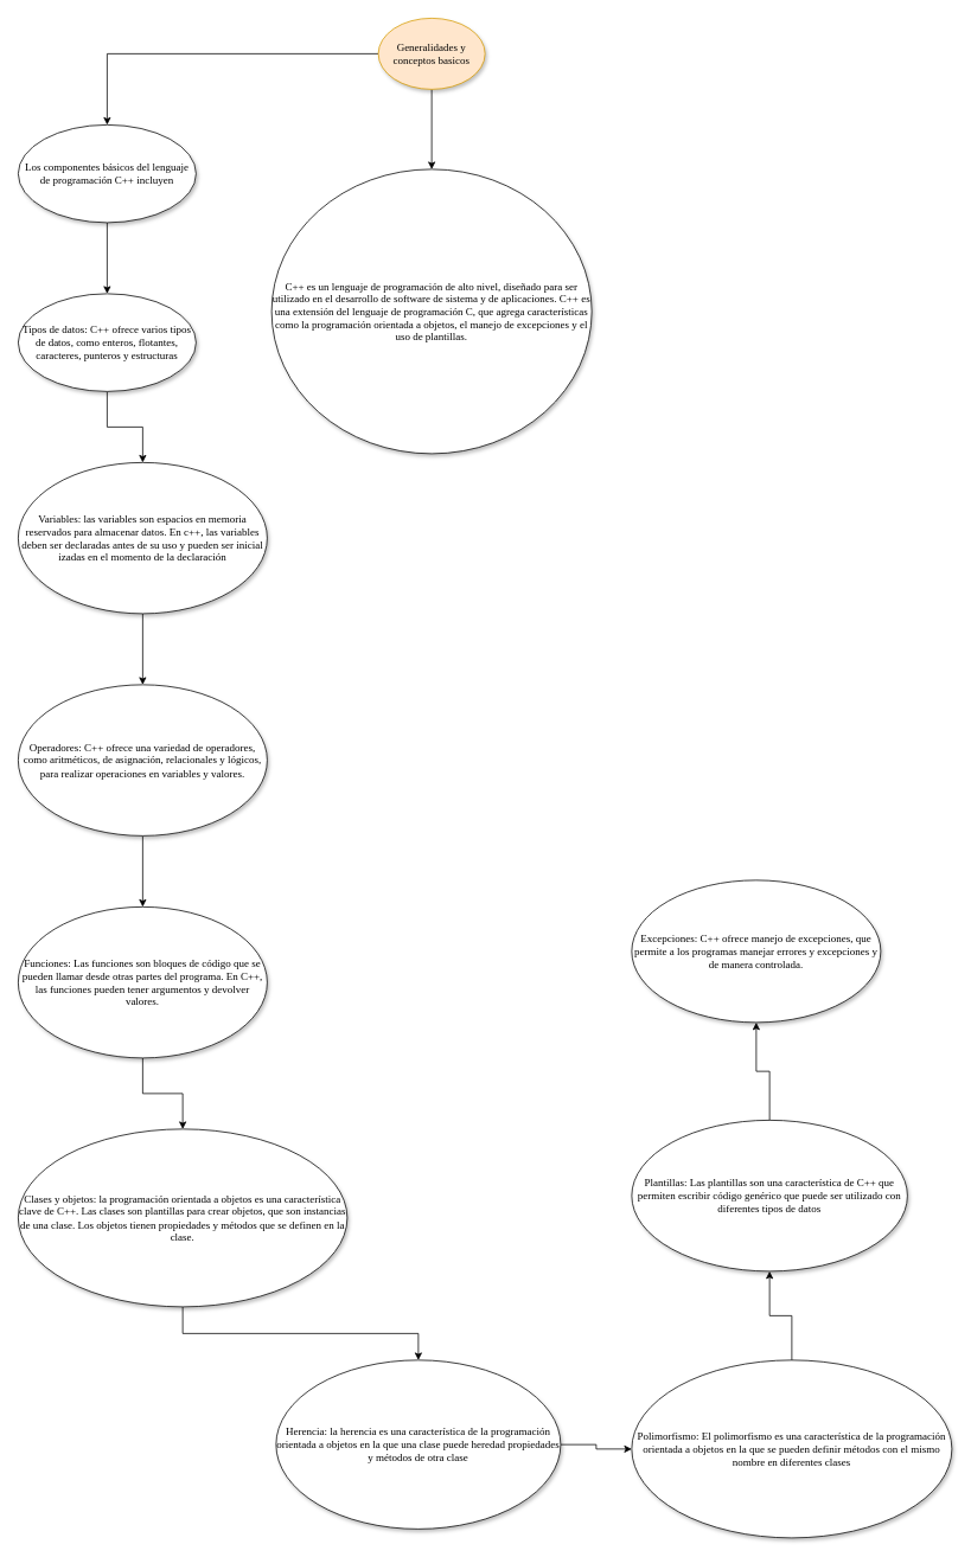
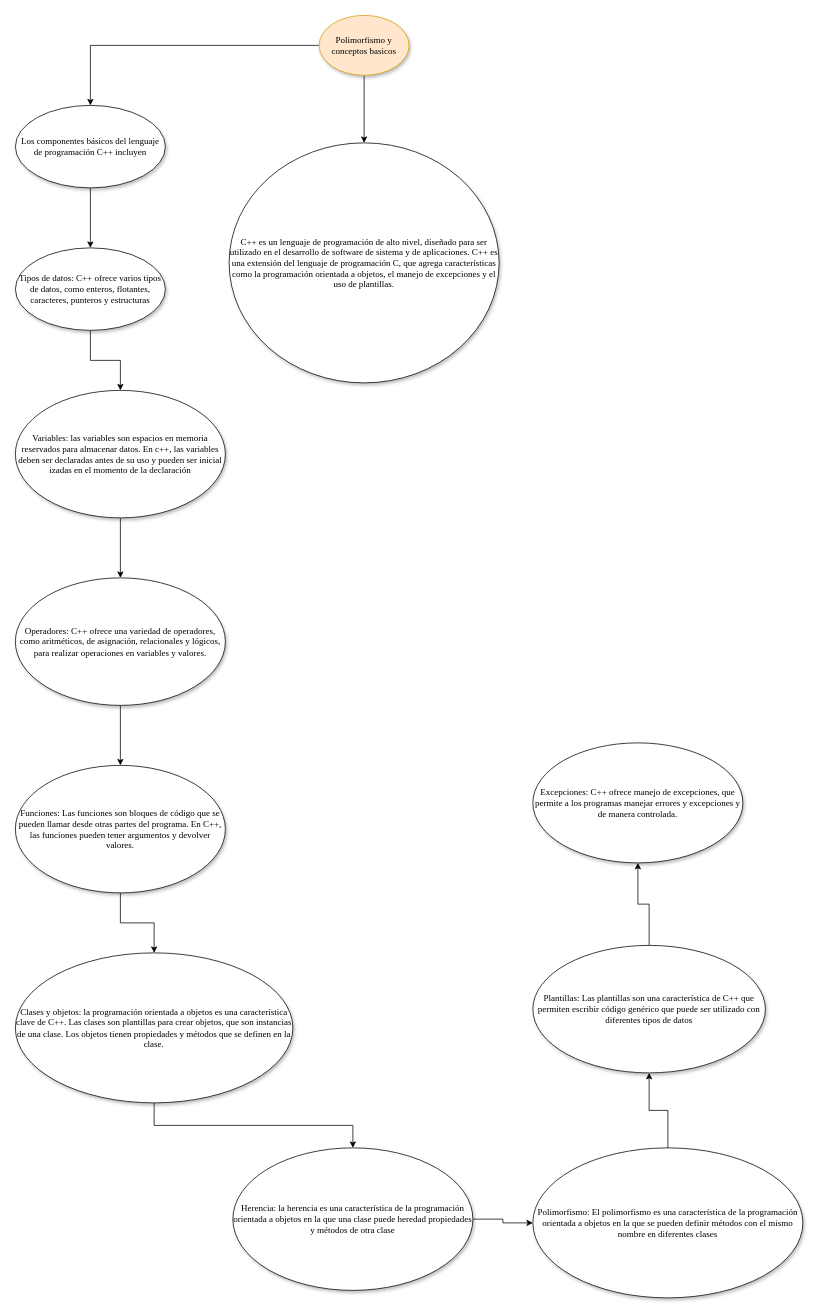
  <mxCell id="0" />
  <mxCell id="1" parent="0" />
  <mxCell id="2" value="" style="edgeStyle=orthogonalEdgeStyle;rounded=0;orthogonalLoop=1;jettySize=auto;html=1;" edge="1" parent="1" source="4" target="7"><mxGeometry relative="1" as="geometry" /></mxCell>
  <mxCell id="3" style="edgeStyle=orthogonalEdgeStyle;rounded=0;orthogonalLoop=1;jettySize=auto;html=1;exitX=0;exitY=0.5;exitDx=0;exitDy=0;entryX=0.5;entryY=0;entryDx=0;entryDy=0;" edge="1" parent="1" source="4" target="6"><mxGeometry relative="1" as="geometry" /></mxCell>
- <mxCell id="4" value="Generalidades y conceptos basicos" style="ellipse;whiteSpace=wrap;html=1;rounded=0;shadow=1;comic=0;labelBackgroundColor=none;strokeWidth=1;fontFamily=Verdana;fontSize=12;align=center;fillColor=#ffe6cc;strokeColor=#d79b00;" parent="1" vertex="1"><mxGeometry x="425" y="20" width="120" height="80" as="geometry" /></mxCell>
+ <mxCell id="4" value="Polimorfismo y conceptos basicos" style="ellipse;whiteSpace=wrap;html=1;rounded=0;shadow=1;comic=0;labelBackgroundColor=none;strokeWidth=1;fontFamily=Verdana;fontSize=12;align=center;fillColor=#ffe6cc;strokeColor=#d79b00;" parent="1" vertex="1"><mxGeometry x="425" y="20" width="120" height="80" as="geometry" /></mxCell>
  <mxCell id="5" value="" style="edgeStyle=orthogonalEdgeStyle;rounded=0;orthogonalLoop=1;jettySize=auto;html=1;" edge="1" parent="1" source="6" target="9"><mxGeometry relative="1" as="geometry" /></mxCell>
  <mxCell id="6" value="Los componentes básicos del lenguaje de programación C++ incluyen" style="ellipse;whiteSpace=wrap;html=1;rounded=0;shadow=1;comic=0;labelBackgroundColor=none;strokeWidth=1;fontFamily=Verdana;fontSize=12;align=center;" parent="1" vertex="1"><mxGeometry x="20" y="140" width="200" height="110" as="geometry" /></mxCell>
  <mxCell id="7" value="C++ es un lenguaje de programación de alto nivel, diseñado para ser utilizado en el desarrollo de software de sistema y de aplicaciones. C++ es una extensión del lenguaje de programación C, que agrega características como la programación orientada a objetos, el manejo de excepciones y el uso de plantillas." style="ellipse;whiteSpace=wrap;html=1;rounded=0;shadow=1;comic=0;labelBackgroundColor=none;strokeWidth=1;fontFamily=Verdana;fontSize=12;align=center;" vertex="1" parent="1"><mxGeometry x="305" y="190" width="360" height="320" as="geometry" /></mxCell>
  <mxCell id="8" value="" style="edgeStyle=orthogonalEdgeStyle;rounded=0;orthogonalLoop=1;jettySize=auto;html=1;" edge="1" parent="1" source="9" target="11"><mxGeometry relative="1" as="geometry" /></mxCell>
  <mxCell id="9" value="Tipos de datos: C++ ofrece varios tipos de datos, como enteros, flotantes, caracteres, punteros y estructuras" style="ellipse;whiteSpace=wrap;html=1;rounded=0;shadow=1;comic=0;labelBackgroundColor=none;strokeWidth=1;fontFamily=Verdana;fontSize=12;align=center;" vertex="1" parent="1"><mxGeometry x="20" y="330" width="200" height="110" as="geometry" /></mxCell>
  <mxCell id="10" value="" style="edgeStyle=orthogonalEdgeStyle;rounded=0;orthogonalLoop=1;jettySize=auto;html=1;" edge="1" parent="1" source="11" target="13"><mxGeometry relative="1" as="geometry" /></mxCell>
  <mxCell id="11" value="Variables: las variables son espacios en memoria reservados para almacenar datos. En c++, las variables deben ser declaradas antes de su uso y pueden ser inicial izadas en el momento de la declaración" style="ellipse;whiteSpace=wrap;html=1;rounded=0;shadow=1;comic=0;labelBackgroundColor=none;strokeWidth=1;fontFamily=Verdana;fontSize=12;align=center;" vertex="1" parent="1"><mxGeometry x="20" y="520" width="280" height="170" as="geometry" /></mxCell>
  <mxCell id="12" value="" style="edgeStyle=orthogonalEdgeStyle;rounded=0;orthogonalLoop=1;jettySize=auto;html=1;" edge="1" parent="1" source="13" target="15"><mxGeometry relative="1" as="geometry" /></mxCell>
  <mxCell id="13" value="Operadores: C++ ofrece una variedad de operadores, como aritméticos, de asignación, relacionales y lógicos, para realizar operaciones en variables y valores." style="ellipse;whiteSpace=wrap;html=1;rounded=0;shadow=1;comic=0;labelBackgroundColor=none;strokeWidth=1;fontFamily=Verdana;fontSize=12;align=center;" vertex="1" parent="1"><mxGeometry x="20" y="770" width="280" height="170" as="geometry" /></mxCell>
  <mxCell id="14" value="" style="edgeStyle=orthogonalEdgeStyle;rounded=0;orthogonalLoop=1;jettySize=auto;html=1;" edge="1" parent="1" source="15" target="17"><mxGeometry relative="1" as="geometry" /></mxCell>
  <mxCell id="15" value="Funciones: Las funciones son bloques de código que se pueden llamar desde otras partes del programa. En C++, las funciones pueden tener argumentos y devolver valores." style="ellipse;whiteSpace=wrap;html=1;rounded=0;shadow=1;comic=0;labelBackgroundColor=none;strokeWidth=1;fontFamily=Verdana;fontSize=12;align=center;" vertex="1" parent="1"><mxGeometry x="20" y="1020" width="280" height="170" as="geometry" /></mxCell>
  <mxCell id="16" value="" style="edgeStyle=orthogonalEdgeStyle;rounded=0;orthogonalLoop=1;jettySize=auto;html=1;" edge="1" parent="1" source="17" target="19"><mxGeometry relative="1" as="geometry" /></mxCell>
  <mxCell id="17" value="Clases y objetos: la programación orientada a objetos es una característica clave de C++. Las clases son plantillas para crear objetos, que son instancias de una clase. Los objetos tienen propiedades y métodos que se definen en la clase." style="ellipse;whiteSpace=wrap;html=1;rounded=0;shadow=1;comic=0;labelBackgroundColor=none;strokeWidth=1;fontFamily=Verdana;fontSize=12;align=center;" vertex="1" parent="1"><mxGeometry x="20" y="1270" width="370" height="200" as="geometry" /></mxCell>
  <mxCell id="18" value="" style="edgeStyle=orthogonalEdgeStyle;rounded=0;orthogonalLoop=1;jettySize=auto;html=1;" edge="1" parent="1" source="19" target="21"><mxGeometry relative="1" as="geometry" /></mxCell>
  <mxCell id="19" value="Herencia: la herencia es una característica de la programación orientada a objetos en la que una clase puede heredad propiedades y métodos de otra clase" style="ellipse;whiteSpace=wrap;html=1;rounded=0;shadow=1;comic=0;labelBackgroundColor=none;strokeWidth=1;fontFamily=Verdana;fontSize=12;align=center;" vertex="1" parent="1"><mxGeometry x="310" y="1530" width="320" height="190" as="geometry" /></mxCell>
  <mxCell id="20" value="" style="edgeStyle=orthogonalEdgeStyle;rounded=0;orthogonalLoop=1;jettySize=auto;html=1;" edge="1" parent="1" source="21" target="23"><mxGeometry relative="1" as="geometry" /></mxCell>
  <mxCell id="21" value="Polimorfismo: El polimorfismo es una característica de la programación orientada a objetos en la que se pueden definir métodos con el mismo nombre en diferentes clases" style="ellipse;whiteSpace=wrap;html=1;rounded=0;shadow=1;comic=0;labelBackgroundColor=none;strokeWidth=1;fontFamily=Verdana;fontSize=12;align=center;" vertex="1" parent="1"><mxGeometry x="710" y="1530" width="360" height="200" as="geometry" /></mxCell>
  <mxCell id="22" value="" style="edgeStyle=orthogonalEdgeStyle;rounded=0;orthogonalLoop=1;jettySize=auto;html=1;" edge="1" parent="1" source="23" target="24"><mxGeometry relative="1" as="geometry" /></mxCell>
  <mxCell id="23" value="Plantillas: Las plantillas son una característica de C++ que permiten escribir código genérico que puede ser utilizado con diferentes tipos de datos" style="ellipse;whiteSpace=wrap;html=1;rounded=0;shadow=1;comic=0;labelBackgroundColor=none;strokeWidth=1;fontFamily=Verdana;fontSize=12;align=center;" vertex="1" parent="1"><mxGeometry x="710" y="1260" width="310" height="170" as="geometry" /></mxCell>
  <mxCell id="24" value="Excepciones: C++ ofrece manejo de excepciones, que permite a los programas manejar errores y excepciones y de manera controlada." style="ellipse;whiteSpace=wrap;html=1;rounded=0;shadow=1;comic=0;labelBackgroundColor=none;strokeWidth=1;fontFamily=Verdana;fontSize=12;align=center;" vertex="1" parent="1"><mxGeometry x="710" y="990" width="280" height="160" as="geometry" /></mxCell>
